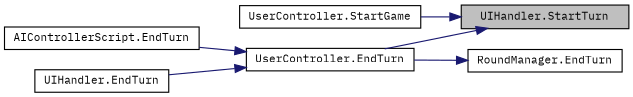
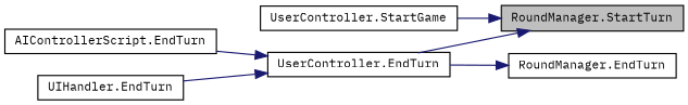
  digraph {
    fontname="IBM Plex Mono"
    rankdir=RL
    node [color=black fillcolor=white fontname="IBM Plex Mono" fontsize=10 shape=record style=filled]
    edge [color=midnightblue dir=back fontname="IBM Plex Mono" fontsize=10 labelfontname=Helvetica labelfontsize=10 style=solid]
-   n1 [fillcolor=grey75 fontcolor=black height=0.2 label="UIHandler.StartTurn" width=0.4]
+   n1 [fillcolor=grey75 fontcolor=black height=0.2 label="RoundManager.StartTurn" width=0.4]
    n2 [height=0.2 label="UserController.StartGame" width=0.4]
    n3 [height=0.2 label="UserController.EndTurn" width=0.4]
    n4 [height=0.2 label="RoundManager.EndTurn" width=0.4]
    n5 [height=0.2 label="AIControllerScript.EndTurn" width=0.4]
    n6 [height=0.2 label="UIHandler.EndTurn" width=0.4]
    n1 -> n2
    n1 -> n3
    n3 -> n5
    n3 -> n6
    n4 -> n3
  }
